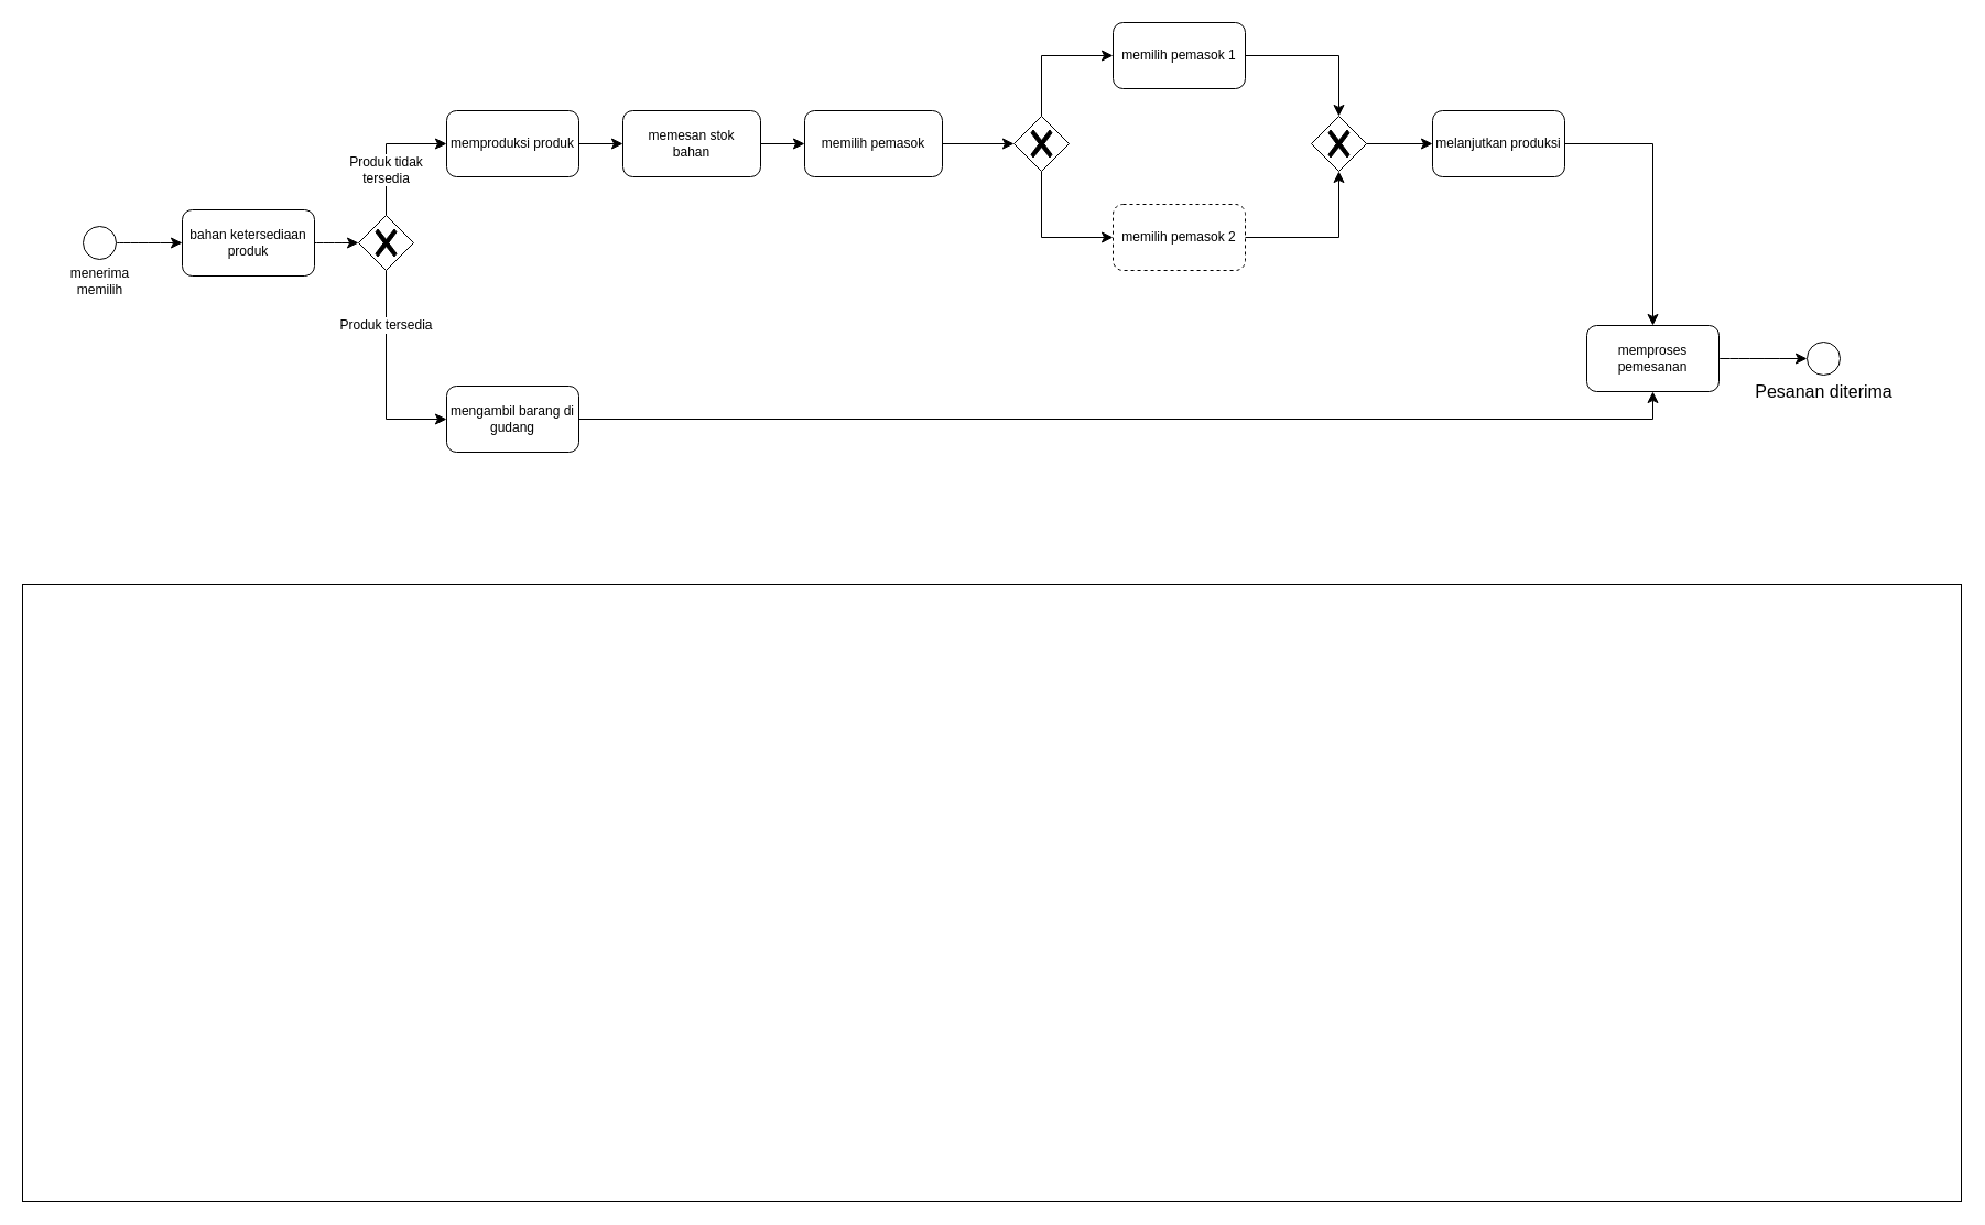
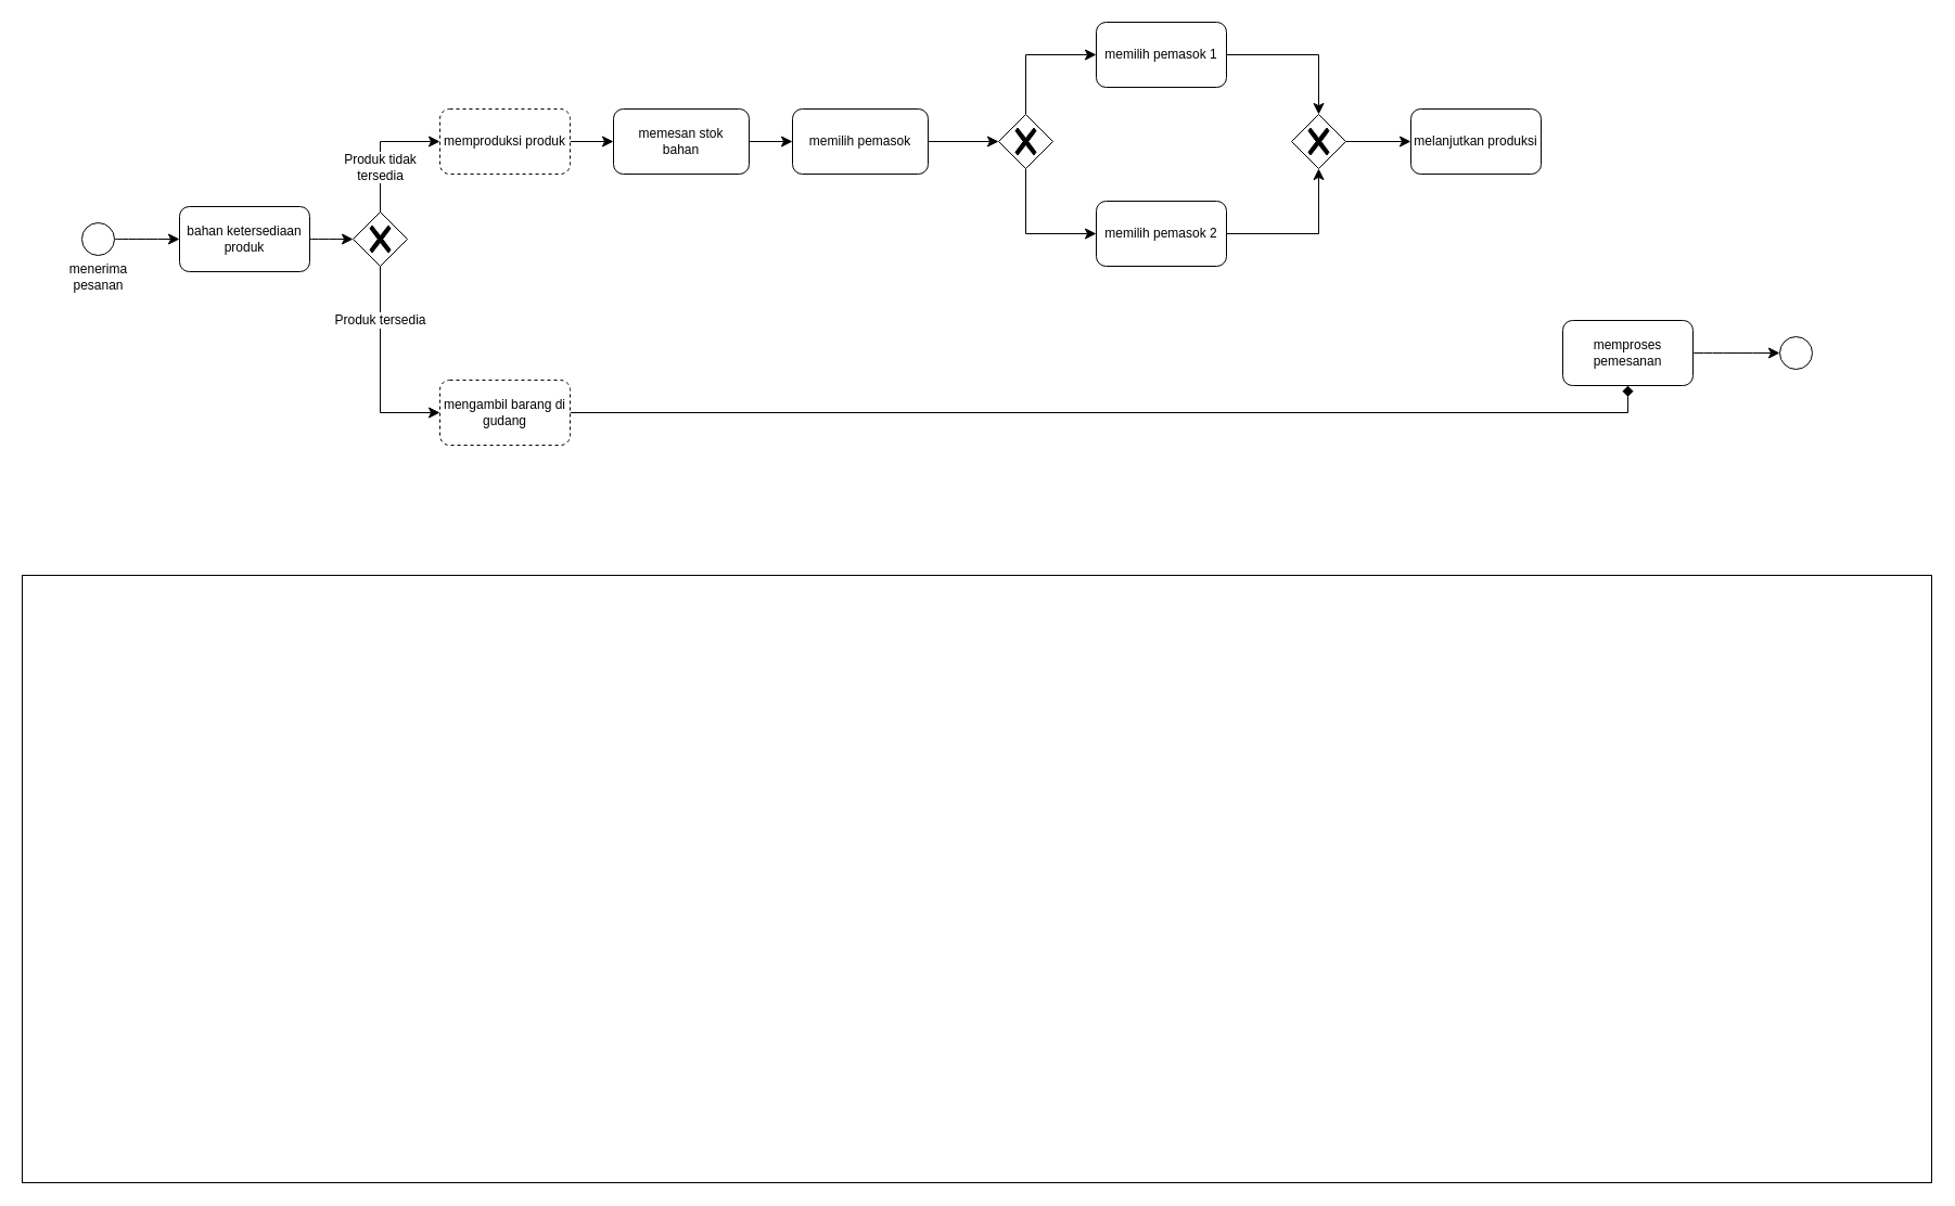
  <mxCell id="0" />
  <mxCell id="1" parent="0" />
  <mxCell id="2" style="edgeStyle=none;curved=1;rounded=0;orthogonalLoop=1;jettySize=auto;html=1;fontSize=12;startSize=8;endSize=8;" parent="1" source="3" target="4" edge="1"><mxGeometry relative="1" as="geometry" /></mxCell>
  <mxCell id="3" value="" style="ellipse;whiteSpace=wrap;html=1;aspect=fixed;" parent="1" vertex="1"><mxGeometry x="75" y="205" width="30" height="30" as="geometry" /></mxCell>
  <mxCell id="4" value="bahan ketersediaan produk" style="rounded=1;whiteSpace=wrap;html=1;" parent="1" vertex="1"><mxGeometry x="165" y="190" width="120" height="60" as="geometry" /></mxCell>
- <mxCell id="5" value="menerima&lt;div style=&quot;font-size: 12px;&quot;&gt;memilih&lt;/div&gt;" style="text;html=1;align=center;verticalAlign=middle;resizable=0;points=[];autosize=1;strokeColor=none;fillColor=none;fontSize=12;" parent="1" vertex="1"><mxGeometry x="50" y="235" width="80" height="40" as="geometry" /></mxCell>
+ <mxCell id="5" value="menerima&lt;div style=&quot;font-size: 12px;&quot;&gt;pesanan&lt;/div&gt;" style="text;html=1;align=center;verticalAlign=middle;resizable=0;points=[];autosize=1;strokeColor=none;fillColor=none;fontSize=12;" parent="1" vertex="1"><mxGeometry x="50" y="235" width="80" height="40" as="geometry" /></mxCell>
  <mxCell id="6" style="edgeStyle=orthogonalEdgeStyle;rounded=0;orthogonalLoop=1;jettySize=auto;html=1;entryX=0;entryY=0.5;entryDx=0;entryDy=0;fontSize=12;startSize=8;endSize=8;exitX=0.5;exitY=1;exitDx=0;exitDy=0;exitPerimeter=0;" parent="1" source="10" target="13" edge="1"><mxGeometry relative="1" as="geometry" /></mxCell>
  <mxCell id="7" value="Produk tersedia" style="edgeLabel;html=1;align=center;verticalAlign=middle;resizable=0;points=[];fontSize=12;" parent="6" vertex="1" connectable="0"><mxGeometry x="-0.481" y="-1" relative="1" as="geometry"><mxPoint as="offset" /></mxGeometry></mxCell>
  <mxCell id="8" style="edgeStyle=orthogonalEdgeStyle;rounded=0;orthogonalLoop=1;jettySize=auto;html=1;entryX=0;entryY=0.5;entryDx=0;entryDy=0;fontSize=12;startSize=8;endSize=8;exitX=0.5;exitY=0;exitDx=0;exitDy=0;exitPerimeter=0;" parent="1" source="10" target="16" edge="1"><mxGeometry relative="1" as="geometry" /></mxCell>
  <mxCell id="9" value="Produk tidak&lt;div&gt;tersedia&lt;/div&gt;" style="edgeLabel;html=1;align=center;verticalAlign=middle;resizable=0;points=[];fontSize=12;fontFamily=Helvetica;fontColor=default;labelBackgroundColor=default;" parent="8" vertex="1" connectable="0"><mxGeometry x="-0.303" y="1" relative="1" as="geometry"><mxPoint as="offset" /></mxGeometry></mxCell>
  <mxCell id="10" value="" style="points=[[0.25,0.25,0],[0.5,0,0],[0.75,0.25,0],[1,0.5,0],[0.75,0.75,0],[0.5,1,0],[0.25,0.75,0],[0,0.5,0]];shape=mxgraph.bpmn.gateway2;html=1;verticalLabelPosition=bottom;labelBackgroundColor=#ffffff;verticalAlign=top;align=center;perimeter=rhombusPerimeter;outlineConnect=0;outline=none;symbol=none;gwType=exclusive;" parent="1" vertex="1"><mxGeometry x="325" y="195" width="50" height="50" as="geometry" /></mxCell>
  <mxCell id="11" style="edgeStyle=none;curved=1;rounded=0;orthogonalLoop=1;jettySize=auto;html=1;entryX=0;entryY=0.5;entryDx=0;entryDy=0;entryPerimeter=0;fontSize=12;startSize=8;endSize=8;" parent="1" source="4" target="10" edge="1"><mxGeometry relative="1" as="geometry" /></mxCell>
- <mxCell id="12" style="edgeStyle=orthogonalEdgeStyle;rounded=0;orthogonalLoop=1;jettySize=auto;html=1;fontSize=12;startSize=8;endSize=8;entryX=0.5;entryY=1;entryDx=0;entryDy=0;" parent="1" source="13" target="14" edge="1"><mxGeometry relative="1" as="geometry" /></mxCell>
- <mxCell id="13" value="mengambil barang di gudang" style="rounded=1;whiteSpace=wrap;html=1;" parent="1" vertex="1"><mxGeometry x="405" y="350" width="120" height="60" as="geometry" /></mxCell>
+ <mxCell id="12" style="edgeStyle=orthogonalEdgeStyle;rounded=0;orthogonalLoop=1;jettySize=auto;html=1;fontSize=12;startSize=8;endSize=8;entryX=0.5;entryY=1;entryDx=0;entryDy=0;endArrow=diamond;" parent="1" source="13" target="14" edge="1"><mxGeometry relative="1" as="geometry" /></mxCell>
+ <mxCell id="13" value="mengambil barang di gudang" style="rounded=1;whiteSpace=wrap;html=1;dashed=1;" parent="1" vertex="1"><mxGeometry x="405" y="350" width="120" height="60" as="geometry" /></mxCell>
  <mxCell id="14" value="memproses pemesanan" style="rounded=1;whiteSpace=wrap;html=1;" parent="1" vertex="1"><mxGeometry x="1440" y="295" width="120" height="60" as="geometry" /></mxCell>
  <mxCell id="15" style="edgeStyle=orthogonalEdgeStyle;rounded=0;orthogonalLoop=1;jettySize=auto;html=1;entryX=0;entryY=0.5;entryDx=0;entryDy=0;strokeColor=default;align=center;verticalAlign=middle;fontFamily=Helvetica;fontSize=12;fontColor=default;labelBackgroundColor=default;startSize=8;endArrow=classic;endSize=8;" parent="1" source="16" target="18" edge="1"><mxGeometry relative="1" as="geometry" /></mxCell>
- <mxCell id="16" value="memproduksi produk" style="rounded=1;whiteSpace=wrap;html=1;" parent="1" vertex="1"><mxGeometry x="405" y="100" width="120" height="60" as="geometry" /></mxCell>
+ <mxCell id="16" value="memproduksi produk" style="rounded=1;whiteSpace=wrap;html=1;dashed=1;" parent="1" vertex="1"><mxGeometry x="405" y="100" width="120" height="60" as="geometry" /></mxCell>
  <mxCell id="17" style="edgeStyle=orthogonalEdgeStyle;rounded=0;orthogonalLoop=1;jettySize=auto;html=1;entryX=0;entryY=0.5;entryDx=0;entryDy=0;strokeColor=default;align=center;verticalAlign=middle;fontFamily=Helvetica;fontSize=12;fontColor=default;labelBackgroundColor=default;startSize=8;endArrow=classic;endSize=8;" parent="1" source="18" target="19" edge="1"><mxGeometry relative="1" as="geometry" /></mxCell>
  <mxCell id="18" value="memesan stok&lt;div&gt;bahan&lt;/div&gt;" style="rounded=1;whiteSpace=wrap;html=1;" parent="1" vertex="1"><mxGeometry x="565" y="100" width="125" height="60" as="geometry" /></mxCell>
  <mxCell id="19" value="memilih pemasok" style="rounded=1;whiteSpace=wrap;html=1;" parent="1" vertex="1"><mxGeometry x="730" y="100" width="125" height="60" as="geometry" /></mxCell>
  <mxCell id="20" style="edgeStyle=orthogonalEdgeStyle;rounded=0;orthogonalLoop=1;jettySize=auto;html=1;entryX=0;entryY=0.5;entryDx=0;entryDy=0;strokeColor=default;align=center;verticalAlign=middle;fontFamily=Helvetica;fontSize=12;fontColor=default;labelBackgroundColor=default;startSize=8;endArrow=classic;endSize=8;exitX=0.5;exitY=0;exitDx=0;exitDy=0;exitPerimeter=0;" parent="1" source="22" target="25" edge="1"><mxGeometry relative="1" as="geometry" /></mxCell>
  <mxCell id="21" style="edgeStyle=orthogonalEdgeStyle;rounded=0;orthogonalLoop=1;jettySize=auto;html=1;entryX=0;entryY=0.5;entryDx=0;entryDy=0;strokeColor=default;align=center;verticalAlign=middle;fontFamily=Helvetica;fontSize=12;fontColor=default;labelBackgroundColor=default;startSize=8;endArrow=classic;endSize=8;exitX=0.5;exitY=1;exitDx=0;exitDy=0;exitPerimeter=0;" parent="1" source="22" target="26" edge="1"><mxGeometry relative="1" as="geometry" /></mxCell>
  <mxCell id="22" value="" style="points=[[0.25,0.25,0],[0.5,0,0],[0.75,0.25,0],[1,0.5,0],[0.75,0.75,0],[0.5,1,0],[0.25,0.75,0],[0,0.5,0]];shape=mxgraph.bpmn.gateway2;html=1;verticalLabelPosition=bottom;labelBackgroundColor=#ffffff;verticalAlign=top;align=center;perimeter=rhombusPerimeter;outlineConnect=0;outline=none;symbol=none;gwType=exclusive;fontFamily=Helvetica;fontSize=12;fontColor=default;" parent="1" vertex="1"><mxGeometry x="920" y="105" width="50" height="50" as="geometry" /></mxCell>
  <mxCell id="23" style="edgeStyle=orthogonalEdgeStyle;rounded=0;orthogonalLoop=1;jettySize=auto;html=1;entryX=0;entryY=0.5;entryDx=0;entryDy=0;entryPerimeter=0;strokeColor=default;align=center;verticalAlign=middle;fontFamily=Helvetica;fontSize=12;fontColor=default;labelBackgroundColor=default;startSize=8;endArrow=classic;endSize=8;" parent="1" source="19" target="22" edge="1"><mxGeometry relative="1" as="geometry" /></mxCell>
  <mxCell id="24" style="edgeStyle=orthogonalEdgeStyle;rounded=0;orthogonalLoop=1;jettySize=auto;html=1;strokeColor=default;align=center;verticalAlign=middle;fontFamily=Helvetica;fontSize=12;fontColor=default;labelBackgroundColor=default;startSize=8;endArrow=classic;endSize=8;" parent="1" source="25" target="28" edge="1"><mxGeometry relative="1" as="geometry" /></mxCell>
  <mxCell id="25" value="memilih pemasok 1" style="rounded=1;whiteSpace=wrap;html=1;fontFamily=Helvetica;fontSize=12;fontColor=default;labelBackgroundColor=default;" parent="1" vertex="1"><mxGeometry x="1010" y="20" width="120" height="60" as="geometry" /></mxCell>
- <mxCell id="26" value="memilih pemasok 2" style="rounded=1;whiteSpace=wrap;html=1;fontFamily=Helvetica;fontSize=12;fontColor=default;labelBackgroundColor=default;dashed=1;" parent="1" vertex="1"><mxGeometry x="1010" y="185" width="120" height="60" as="geometry" /></mxCell>
+ <mxCell id="26" value="memilih pemasok 2" style="rounded=1;whiteSpace=wrap;html=1;fontFamily=Helvetica;fontSize=12;fontColor=default;labelBackgroundColor=default;" parent="1" vertex="1"><mxGeometry x="1010" y="185" width="120" height="60" as="geometry" /></mxCell>
  <mxCell id="27" style="edgeStyle=orthogonalEdgeStyle;rounded=0;orthogonalLoop=1;jettySize=auto;html=1;strokeColor=default;align=center;verticalAlign=middle;fontFamily=Helvetica;fontSize=12;fontColor=default;labelBackgroundColor=default;startSize=8;endArrow=classic;endSize=8;" parent="1" source="28" target="31" edge="1"><mxGeometry relative="1" as="geometry" /></mxCell>
  <mxCell id="28" value="" style="points=[[0.25,0.25,0],[0.5,0,0],[0.75,0.25,0],[1,0.5,0],[0.75,0.75,0],[0.5,1,0],[0.25,0.75,0],[0,0.5,0]];shape=mxgraph.bpmn.gateway2;html=1;verticalLabelPosition=bottom;labelBackgroundColor=#ffffff;verticalAlign=top;align=center;perimeter=rhombusPerimeter;outlineConnect=0;outline=none;symbol=none;gwType=exclusive;fontFamily=Helvetica;fontSize=12;fontColor=default;" parent="1" vertex="1"><mxGeometry x="1190" y="105" width="50" height="50" as="geometry" /></mxCell>
  <mxCell id="29" style="edgeStyle=orthogonalEdgeStyle;rounded=0;orthogonalLoop=1;jettySize=auto;html=1;entryX=0.5;entryY=1;entryDx=0;entryDy=0;entryPerimeter=0;strokeColor=default;align=center;verticalAlign=middle;fontFamily=Helvetica;fontSize=12;fontColor=default;labelBackgroundColor=default;startSize=8;endArrow=classic;endSize=8;" parent="1" source="26" target="28" edge="1"><mxGeometry relative="1" as="geometry" /></mxCell>
- <mxCell id="30" style="edgeStyle=orthogonalEdgeStyle;rounded=0;orthogonalLoop=1;jettySize=auto;html=1;strokeColor=default;align=center;verticalAlign=middle;fontFamily=Helvetica;fontSize=12;fontColor=default;labelBackgroundColor=default;startSize=8;endArrow=classic;endSize=8;" parent="1" source="31" target="14" edge="1"><mxGeometry relative="1" as="geometry"><mxPoint x="1500" y="290" as="targetPoint" /></mxGeometry></mxCell>
  <mxCell id="31" value="melanjutkan produksi" style="rounded=1;whiteSpace=wrap;html=1;fontFamily=Helvetica;fontSize=12;fontColor=default;labelBackgroundColor=default;" parent="1" vertex="1"><mxGeometry x="1300" y="100" width="120" height="60" as="geometry" /></mxCell>
  <mxCell id="32" value="" style="group" parent="1" vertex="1" connectable="0"><mxGeometry x="1580" y="310" width="150" height="60" as="geometry" /></mxCell>
  <mxCell id="33" value="" style="ellipse;whiteSpace=wrap;html=1;aspect=fixed;" parent="32" vertex="1"><mxGeometry x="60" width="30" height="30" as="geometry" /></mxCell>
- <mxCell id="34" value="Pesanan diterima" style="text;html=1;align=center;verticalAlign=middle;resizable=0;points=[];autosize=1;strokeColor=none;fillColor=none;fontSize=16;" parent="32" vertex="1"><mxGeometry y="30" width="150" height="30" as="geometry" /></mxCell>
  <mxCell id="35" style="edgeStyle=none;curved=1;rounded=0;orthogonalLoop=1;jettySize=auto;html=1;entryX=0;entryY=0.5;entryDx=0;entryDy=0;fontSize=12;startSize=8;endSize=8;" parent="1" source="14" target="33" edge="1"><mxGeometry relative="1" as="geometry" /></mxCell>
  <mxCell id="36" value="" style="rounded=0;whiteSpace=wrap;html=1;fontFamily=Helvetica;fontSize=12;fontColor=default;labelBackgroundColor=default;fillColor=none;" parent="1" vertex="1"><mxGeometry x="20" y="530" width="1760" height="560" as="geometry" /></mxCell>
